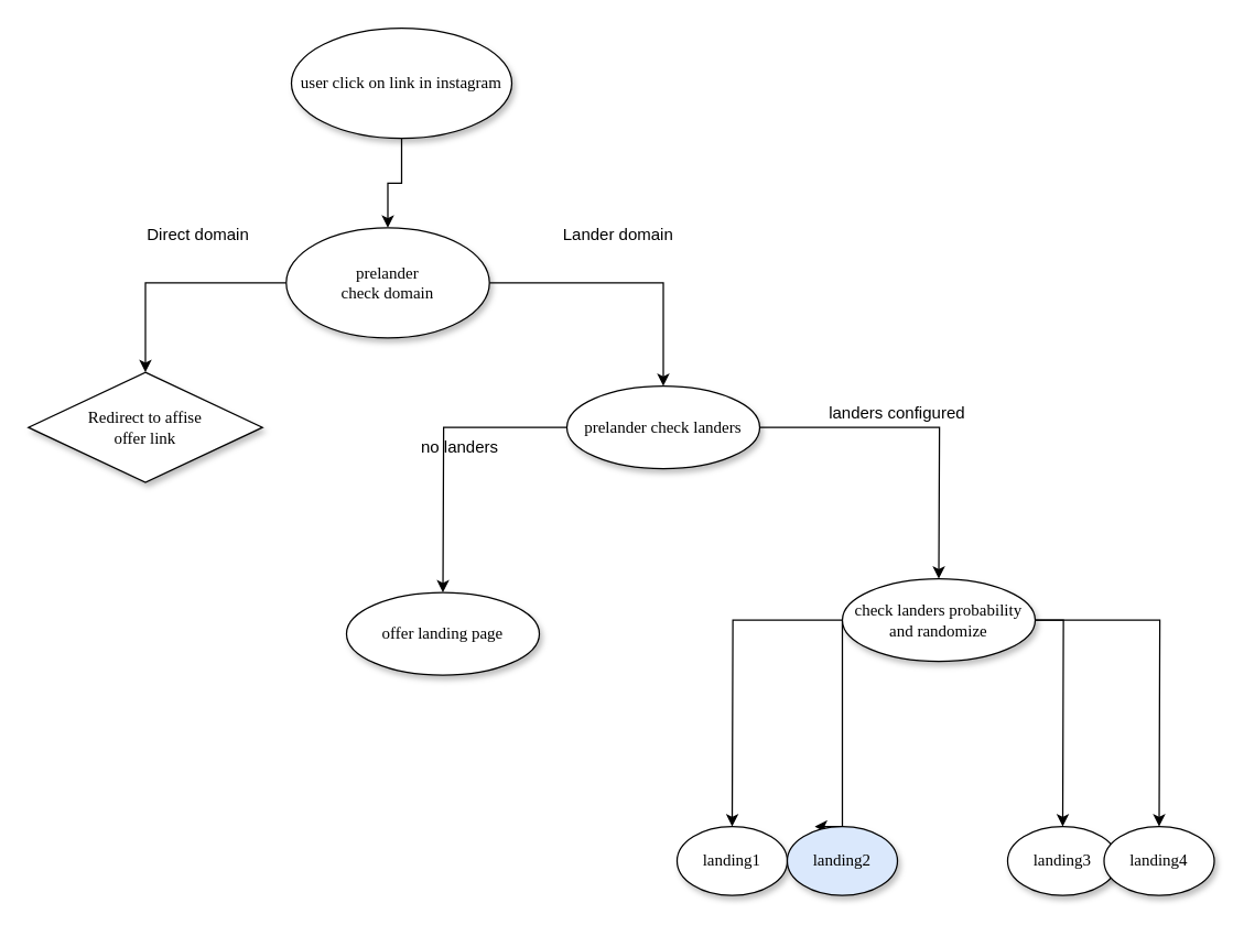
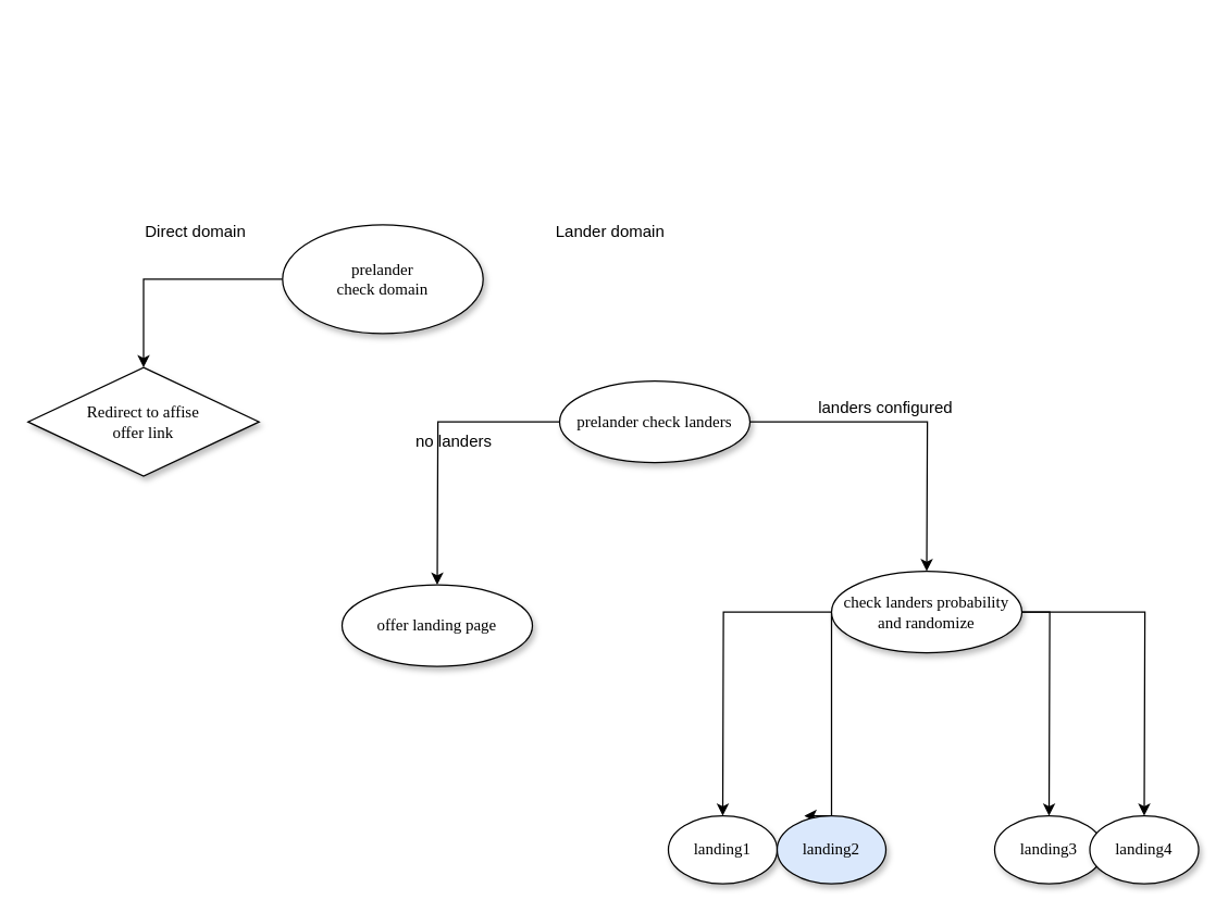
  <mxCell id="0" />
  <mxCell id="1" parent="0" />
- <mxCell id="2" style="edgeStyle=orthogonalEdgeStyle;rounded=0;orthogonalLoop=1;jettySize=auto;html=1;entryX=0.5;entryY=0;entryDx=0;entryDy=0;" edge="1" parent="1" source="3" target="6"><mxGeometry relative="1" as="geometry" /></mxCell>
- <mxCell id="3" value="user click on link in instagram" style="ellipse;whiteSpace=wrap;html=1;rounded=0;shadow=1;comic=0;labelBackgroundColor=none;strokeWidth=1;fontFamily=Verdana;fontSize=12;align=center;" parent="1" vertex="1"><mxGeometry x="211" y="20" width="160" height="80" as="geometry" /></mxCell>
  <mxCell id="4" style="edgeStyle=orthogonalEdgeStyle;rounded=0;orthogonalLoop=1;jettySize=auto;html=1;entryX=0.5;entryY=0;entryDx=0;entryDy=0;" edge="1" parent="1" source="6" target="7"><mxGeometry relative="1" as="geometry" /></mxCell>
- <mxCell id="5" style="edgeStyle=orthogonalEdgeStyle;rounded=0;orthogonalLoop=1;jettySize=auto;html=1;entryX=0.5;entryY=0;entryDx=0;entryDy=0;" edge="1" parent="1" source="6" target="11"><mxGeometry relative="1" as="geometry" /></mxCell>
  <mxCell id="6" value="prelander &lt;br&gt;check domain" style="ellipse;whiteSpace=wrap;html=1;rounded=0;shadow=1;comic=0;labelBackgroundColor=none;strokeWidth=1;fontFamily=Verdana;fontSize=12;align=center;" parent="1" vertex="1"><mxGeometry x="207.25" y="165" width="147.5" height="80" as="geometry" /></mxCell>
  <mxCell id="7" value="&lt;span&gt;Redirect to affise &lt;br&gt;offer link &lt;br&gt;&lt;/span&gt;" style="rhombus;whiteSpace=wrap;html=1;shadow=1;comic=0;labelBackgroundColor=none;strokeWidth=1;fontFamily=Verdana;fontSize=12;align=center;" parent="1" vertex="1"><mxGeometry x="20" y="270" width="170" height="80" as="geometry" /></mxCell>
  <mxCell id="8" value="Direct domain" style="text;html=1;strokeColor=none;fillColor=none;align=center;verticalAlign=middle;whiteSpace=wrap;rounded=0;" vertex="1" parent="1"><mxGeometry x="96" y="160" width="95" height="20" as="geometry" /></mxCell>
  <mxCell id="9" style="edgeStyle=orthogonalEdgeStyle;rounded=0;orthogonalLoop=1;jettySize=auto;html=1;" edge="1" parent="1" source="11"><mxGeometry relative="1" as="geometry"><mxPoint x="321" y="430" as="targetPoint" /></mxGeometry></mxCell>
  <mxCell id="10" style="edgeStyle=orthogonalEdgeStyle;rounded=0;orthogonalLoop=1;jettySize=auto;html=1;" edge="1" parent="1" source="11"><mxGeometry relative="1" as="geometry"><mxPoint x="681" y="420" as="targetPoint" /></mxGeometry></mxCell>
  <mxCell id="11" value="&lt;span&gt;prelander check landers&lt;/span&gt;" style="ellipse;whiteSpace=wrap;html=1;rounded=0;shadow=1;comic=0;labelBackgroundColor=none;strokeWidth=1;fontFamily=Verdana;fontSize=12;align=center;" vertex="1" parent="1"><mxGeometry x="411" y="280" width="140" height="60" as="geometry" /></mxCell>
  <mxCell id="12" value="Lander domain" style="text;html=1;strokeColor=none;fillColor=none;align=center;verticalAlign=middle;whiteSpace=wrap;rounded=0;" vertex="1" parent="1"><mxGeometry x="401" y="160" width="95" height="20" as="geometry" /></mxCell>
  <mxCell id="13" value="offer landing page" style="ellipse;whiteSpace=wrap;html=1;rounded=0;shadow=1;comic=0;labelBackgroundColor=none;strokeWidth=1;fontFamily=Verdana;fontSize=12;align=center;" vertex="1" parent="1"><mxGeometry x="251" y="430" width="140" height="60" as="geometry" /></mxCell>
  <mxCell id="14" value="no landers" style="text;html=1;strokeColor=none;fillColor=none;align=center;verticalAlign=middle;whiteSpace=wrap;rounded=0;" vertex="1" parent="1"><mxGeometry x="286" y="315" width="95" height="20" as="geometry" /></mxCell>
  <mxCell id="15" style="edgeStyle=orthogonalEdgeStyle;rounded=0;orthogonalLoop=1;jettySize=auto;html=1;" edge="1" parent="1" source="19"><mxGeometry relative="1" as="geometry"><mxPoint x="531" y="600" as="targetPoint" /></mxGeometry></mxCell>
  <mxCell id="16" style="edgeStyle=orthogonalEdgeStyle;rounded=0;orthogonalLoop=1;jettySize=auto;html=1;" edge="1" parent="1" source="19"><mxGeometry relative="1" as="geometry"><mxPoint x="591" y="600" as="targetPoint" /><Array as="points"><mxPoint x="611" y="600" /></Array></mxGeometry></mxCell>
  <mxCell id="17" style="edgeStyle=orthogonalEdgeStyle;rounded=0;orthogonalLoop=1;jettySize=auto;html=1;" edge="1" parent="1" source="19"><mxGeometry relative="1" as="geometry"><mxPoint x="771" y="600" as="targetPoint" /></mxGeometry></mxCell>
  <mxCell id="18" style="edgeStyle=orthogonalEdgeStyle;rounded=0;orthogonalLoop=1;jettySize=auto;html=1;" edge="1" parent="1" source="19"><mxGeometry relative="1" as="geometry"><mxPoint x="841" y="600" as="targetPoint" /></mxGeometry></mxCell>
  <mxCell id="19" value="check landers probability and randomize" style="ellipse;whiteSpace=wrap;html=1;rounded=0;shadow=1;comic=0;labelBackgroundColor=none;strokeWidth=1;fontFamily=Verdana;fontSize=12;align=center;" vertex="1" parent="1"><mxGeometry x="611" y="420" width="140" height="60" as="geometry" /></mxCell>
  <mxCell id="20" value="landers configured" style="text;html=1;strokeColor=none;fillColor=none;align=center;verticalAlign=middle;whiteSpace=wrap;rounded=0;" vertex="1" parent="1"><mxGeometry x="591" y="290" width="120" height="20" as="geometry" /></mxCell>
  <mxCell id="21" value="landing1" style="ellipse;whiteSpace=wrap;html=1;rounded=0;shadow=1;comic=0;labelBackgroundColor=none;strokeWidth=1;fontFamily=Verdana;fontSize=12;align=center;" vertex="1" parent="1"><mxGeometry x="491" y="600" width="80" height="50" as="geometry" /></mxCell>
  <mxCell id="22" value="landing2" style="ellipse;whiteSpace=wrap;html=1;rounded=0;shadow=1;comic=0;labelBackgroundColor=none;strokeWidth=1;fontFamily=Verdana;fontSize=12;align=center;fillColor=#dae8fc;" vertex="1" parent="1"><mxGeometry x="571" y="600" width="80" height="50" as="geometry" /></mxCell>
  <mxCell id="23" value="landing3" style="ellipse;whiteSpace=wrap;html=1;rounded=0;shadow=1;comic=0;labelBackgroundColor=none;strokeWidth=1;fontFamily=Verdana;fontSize=12;align=center;" vertex="1" parent="1"><mxGeometry x="731" y="600" width="80" height="50" as="geometry" /></mxCell>
  <mxCell id="24" value="landing4" style="ellipse;whiteSpace=wrap;html=1;rounded=0;shadow=1;comic=0;labelBackgroundColor=none;strokeWidth=1;fontFamily=Verdana;fontSize=12;align=center;" vertex="1" parent="1"><mxGeometry x="801" y="600" width="80" height="50" as="geometry" /></mxCell>
